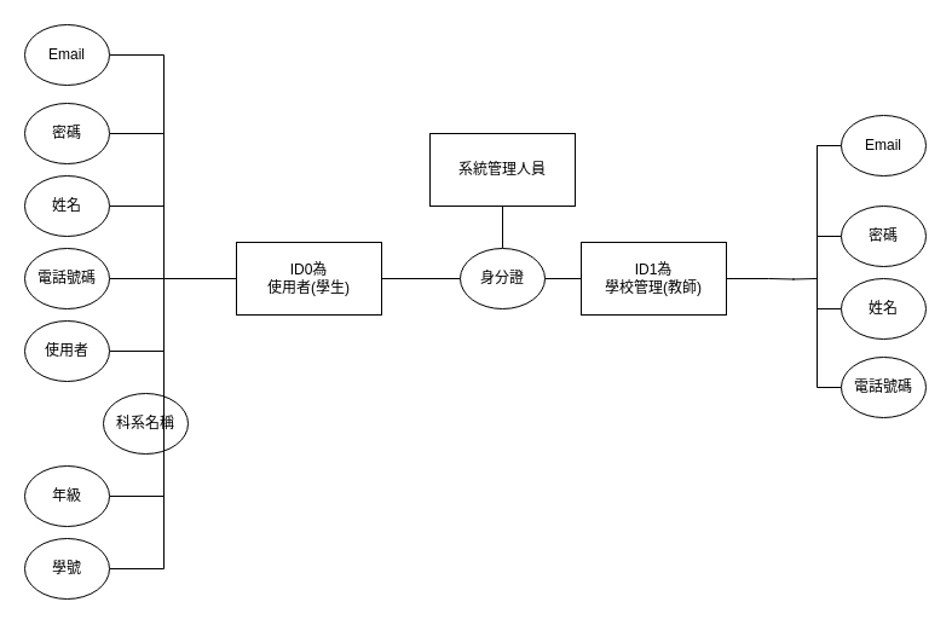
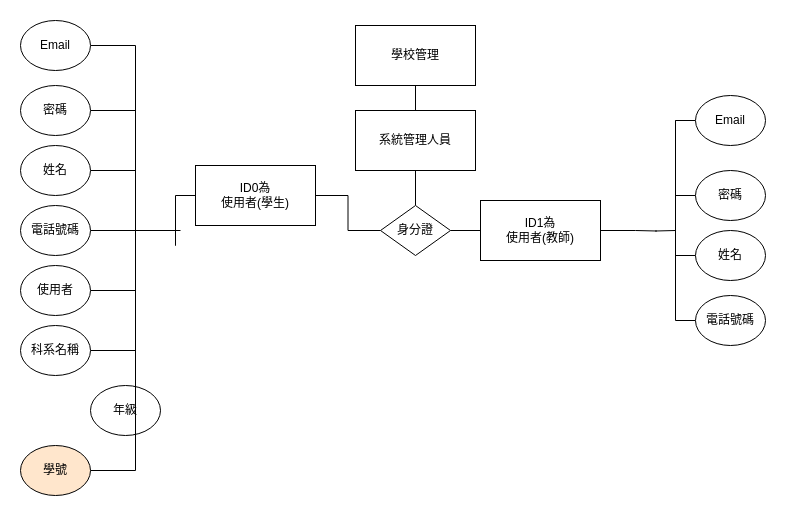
  <mxCell id="0" />
  <mxCell id="1" parent="0" />
  <mxCell id="2" style="edgeStyle=orthogonalEdgeStyle;rounded=0;orthogonalLoop=1;jettySize=auto;html=1;exitX=1;exitY=0.5;exitDx=0;exitDy=0;endArrow=none;endFill=0;" parent="1" source="3" edge="1"><mxGeometry relative="1" as="geometry"><mxPoint x="135" y="45" as="targetPoint" /></mxGeometry></mxCell>
  <mxCell id="3" value="Email" style="ellipse;whiteSpace=wrap;html=1;" parent="1" vertex="1"><mxGeometry x="20" y="20" width="70" height="50" as="geometry" /></mxCell>
  <mxCell id="4" style="edgeStyle=orthogonalEdgeStyle;rounded=0;orthogonalLoop=1;jettySize=auto;html=1;exitX=1;exitY=0.5;exitDx=0;exitDy=0;endArrow=none;endFill=0;" parent="1" source="5" edge="1"><mxGeometry relative="1" as="geometry"><mxPoint x="135" y="470" as="targetPoint" /></mxGeometry></mxCell>
- <mxCell id="5" value="學號" style="ellipse;whiteSpace=wrap;html=1;" parent="1" vertex="1"><mxGeometry x="20" y="445" width="70" height="50" as="geometry" /></mxCell>
+ <mxCell id="5" value="學號" style="ellipse;whiteSpace=wrap;html=1;fillColor=#ffe6cc;" parent="1" vertex="1"><mxGeometry x="20" y="445" width="70" height="50" as="geometry" /></mxCell>
  <mxCell id="6" style="edgeStyle=orthogonalEdgeStyle;rounded=0;orthogonalLoop=1;jettySize=auto;html=1;exitX=1;exitY=0.5;exitDx=0;exitDy=0;endArrow=none;endFill=0;" parent="1" source="7" edge="1"><mxGeometry relative="1" as="geometry"><mxPoint x="135" y="110" as="targetPoint" /></mxGeometry></mxCell>
  <mxCell id="7" value="密碼" style="ellipse;whiteSpace=wrap;html=1;" parent="1" vertex="1"><mxGeometry x="20" y="85" width="70" height="50" as="geometry" /></mxCell>
  <mxCell id="8" style="edgeStyle=orthogonalEdgeStyle;rounded=0;orthogonalLoop=1;jettySize=auto;html=1;exitX=1;exitY=0.5;exitDx=0;exitDy=0;endArrow=none;endFill=0;" parent="1" source="9" edge="1"><mxGeometry relative="1" as="geometry"><mxPoint x="135" y="170" as="targetPoint" /></mxGeometry></mxCell>
  <mxCell id="9" value="姓名" style="ellipse;whiteSpace=wrap;html=1;" parent="1" vertex="1"><mxGeometry x="20" y="145" width="70" height="50" as="geometry" /></mxCell>
  <mxCell id="10" style="edgeStyle=orthogonalEdgeStyle;rounded=0;orthogonalLoop=1;jettySize=auto;html=1;exitX=1;exitY=0.5;exitDx=0;exitDy=0;endArrow=none;endFill=0;" parent="1" source="11" edge="1"><mxGeometry relative="1" as="geometry"><mxPoint x="135" y="290" as="targetPoint" /></mxGeometry></mxCell>
  <mxCell id="11" value="使用者" style="ellipse;whiteSpace=wrap;html=1;" parent="1" vertex="1"><mxGeometry x="20" y="265" width="70" height="50" as="geometry" /></mxCell>
  <mxCell id="12" style="edgeStyle=orthogonalEdgeStyle;rounded=0;orthogonalLoop=1;jettySize=auto;html=1;exitX=1;exitY=0.5;exitDx=0;exitDy=0;endArrow=none;endFill=0;" parent="1" source="13" edge="1"><mxGeometry relative="1" as="geometry"><mxPoint x="135" y="350" as="targetPoint" /></mxGeometry></mxCell>
- <mxCell id="13" value="科系名稱" style="ellipse;whiteSpace=wrap;html=1;" parent="1" vertex="1"><mxGeometry x="85" y="325" width="70" height="50" as="geometry" /></mxCell>
+ <mxCell id="13" value="科系名稱" style="ellipse;whiteSpace=wrap;html=1;" parent="1" vertex="1"><mxGeometry x="20" y="325" width="70" height="50" as="geometry" /></mxCell>
  <mxCell id="14" style="edgeStyle=orthogonalEdgeStyle;rounded=0;orthogonalLoop=1;jettySize=auto;html=1;exitX=1;exitY=0.5;exitDx=0;exitDy=0;endArrow=none;endFill=0;" parent="1" source="15" edge="1"><mxGeometry relative="1" as="geometry"><mxPoint x="135" y="410" as="targetPoint" /></mxGeometry></mxCell>
- <mxCell id="15" value="年級" style="ellipse;whiteSpace=wrap;html=1;" parent="1" vertex="1"><mxGeometry x="20" y="385" width="70" height="50" as="geometry" /></mxCell>
+ <mxCell id="15" value="年級" style="ellipse;whiteSpace=wrap;html=1;" parent="1" vertex="1"><mxGeometry x="90" y="385" width="70" height="50" as="geometry" /></mxCell>
  <mxCell id="16" style="edgeStyle=orthogonalEdgeStyle;rounded=0;orthogonalLoop=1;jettySize=auto;html=1;exitX=1;exitY=0.5;exitDx=0;exitDy=0;endArrow=none;endFill=0;" parent="1" source="17" edge="1"><mxGeometry relative="1" as="geometry"><mxPoint x="135" y="230" as="targetPoint" /></mxGeometry></mxCell>
  <mxCell id="17" value="電話號碼" style="ellipse;whiteSpace=wrap;html=1;" parent="1" vertex="1"><mxGeometry x="20" y="205" width="70" height="50" as="geometry" /></mxCell>
  <mxCell id="18" style="edgeStyle=orthogonalEdgeStyle;rounded=0;orthogonalLoop=1;jettySize=auto;html=1;exitX=0;exitY=0.5;exitDx=0;exitDy=0;entryX=1;entryY=0.5;entryDx=0;entryDy=0;endArrow=none;endFill=0;" parent="1" target="35" edge="1"><mxGeometry relative="1" as="geometry"><mxPoint x="635" y="230" as="sourcePoint" /></mxGeometry></mxCell>
  <mxCell id="19" style="edgeStyle=orthogonalEdgeStyle;rounded=0;orthogonalLoop=1;jettySize=auto;html=1;exitX=1;exitY=0.5;exitDx=0;exitDy=0;endArrow=none;endFill=0;" parent="1" edge="1"><mxGeometry relative="1" as="geometry"><mxPoint x="675" y="230" as="targetPoint" /><mxPoint x="635" y="230" as="sourcePoint" /></mxGeometry></mxCell>
+ <mxCell id="20" value="學校管理" style="rounded=0;whiteSpace=wrap;html=1;" parent="1" vertex="1"><mxGeometry x="355" y="25" width="120" height="60" as="geometry" /></mxCell>
+ <mxCell id="21" style="edgeStyle=orthogonalEdgeStyle;rounded=0;orthogonalLoop=1;jettySize=auto;html=1;exitX=0.5;exitY=0;exitDx=0;exitDy=0;entryX=0.5;entryY=1;entryDx=0;entryDy=0;endArrow=none;endFill=0;" parent="1" source="22" target="20" edge="1"><mxGeometry relative="1" as="geometry" /></mxCell>
  <mxCell id="22" value="系統管理人員" style="rounded=0;whiteSpace=wrap;html=1;" parent="1" vertex="1"><mxGeometry x="355" y="110" width="120" height="60" as="geometry" /></mxCell>
  <mxCell id="23" style="edgeStyle=orthogonalEdgeStyle;rounded=0;orthogonalLoop=1;jettySize=auto;html=1;exitX=0;exitY=0.5;exitDx=0;exitDy=0;endArrow=none;endFill=0;" parent="1" source="24" edge="1"><mxGeometry relative="1" as="geometry"><mxPoint x="675" y="125" as="targetPoint" /></mxGeometry></mxCell>
  <mxCell id="24" value="Email" style="ellipse;whiteSpace=wrap;html=1;" parent="1" vertex="1"><mxGeometry x="695" y="95" width="70" height="50" as="geometry" /></mxCell>
  <mxCell id="25" style="edgeStyle=orthogonalEdgeStyle;rounded=0;orthogonalLoop=1;jettySize=auto;html=1;exitX=0;exitY=0.5;exitDx=0;exitDy=0;endArrow=none;endFill=0;" parent="1" source="26" edge="1"><mxGeometry relative="1" as="geometry"><mxPoint x="675" y="195" as="targetPoint" /></mxGeometry></mxCell>
  <mxCell id="26" value="密碼" style="ellipse;whiteSpace=wrap;html=1;" parent="1" vertex="1"><mxGeometry x="695" y="170" width="70" height="50" as="geometry" /></mxCell>
  <mxCell id="27" style="edgeStyle=orthogonalEdgeStyle;rounded=0;orthogonalLoop=1;jettySize=auto;html=1;exitX=0;exitY=0.5;exitDx=0;exitDy=0;endArrow=none;endFill=0;" parent="1" edge="1"><mxGeometry relative="1" as="geometry"><mxPoint x="135" y="230" as="targetPoint" /><mxPoint x="180" y="230" as="sourcePoint" /></mxGeometry></mxCell>
  <mxCell id="28" style="edgeStyle=orthogonalEdgeStyle;rounded=0;orthogonalLoop=1;jettySize=auto;html=1;exitX=0;exitY=0.5;exitDx=0;exitDy=0;endArrow=none;endFill=0;" parent="1" source="29" edge="1"><mxGeometry relative="1" as="geometry"><mxPoint x="675" y="320" as="targetPoint" /></mxGeometry></mxCell>
  <mxCell id="29" value="電話號碼" style="ellipse;whiteSpace=wrap;html=1;" parent="1" vertex="1"><mxGeometry x="695" y="295" width="70" height="50" as="geometry" /></mxCell>
  <mxCell id="30" style="edgeStyle=orthogonalEdgeStyle;rounded=0;orthogonalLoop=1;jettySize=auto;html=1;exitX=0;exitY=0.5;exitDx=0;exitDy=0;endArrow=none;endFill=0;" parent="1" source="31" edge="1"><mxGeometry relative="1" as="geometry"><mxPoint x="675" y="255" as="targetPoint" /></mxGeometry></mxCell>
  <mxCell id="31" value="姓名" style="ellipse;whiteSpace=wrap;html=1;" parent="1" vertex="1"><mxGeometry x="695" y="230" width="70" height="50" as="geometry" /></mxCell>
  <mxCell id="32" style="edgeStyle=orthogonalEdgeStyle;rounded=0;orthogonalLoop=1;jettySize=auto;html=1;exitX=0;exitY=0.5;exitDx=0;exitDy=0;endArrow=none;endFill=0;" parent="1" source="33" edge="1"><mxGeometry relative="1" as="geometry"><mxPoint x="175" y="230" as="targetPoint" /></mxGeometry></mxCell>
- <mxCell id="33" value="ID0為&lt;br&gt;使用者(學生)" style="rounded=0;whiteSpace=wrap;html=1;" parent="1" vertex="1"><mxGeometry x="195" y="200" width="120" height="60" as="geometry" /></mxCell>
+ <mxCell id="33" value="ID0為&lt;br&gt;使用者(學生)" style="rounded=0;whiteSpace=wrap;html=1;" parent="1" vertex="1"><mxGeometry x="195" y="165" width="120" height="60" as="geometry" /></mxCell>
  <mxCell id="34" style="edgeStyle=orthogonalEdgeStyle;rounded=0;orthogonalLoop=1;jettySize=auto;html=1;exitX=0;exitY=0.5;exitDx=0;exitDy=0;entryX=1;entryY=0.5;entryDx=0;entryDy=0;endArrow=none;endFill=0;" parent="1" source="35" target="40" edge="1"><mxGeometry relative="1" as="geometry" /></mxCell>
- <mxCell id="35" value="ID1為&lt;br&gt;學校管理(教師)" style="rounded=0;whiteSpace=wrap;html=1;" parent="1" vertex="1"><mxGeometry x="480" y="200" width="120" height="60" as="geometry" /></mxCell>
+ <mxCell id="35" value="ID1為&lt;br&gt;使用者(教師)" style="rounded=0;whiteSpace=wrap;html=1;" parent="1" vertex="1"><mxGeometry x="480" y="200" width="120" height="60" as="geometry" /></mxCell>
  <mxCell id="36" value="" style="endArrow=none;html=1;" parent="1" edge="1"><mxGeometry width="50" height="50" relative="1" as="geometry"><mxPoint x="135" y="470" as="sourcePoint" /><mxPoint x="135" y="45" as="targetPoint" /></mxGeometry></mxCell>
  <mxCell id="37" value="" style="endArrow=none;html=1;" parent="1" edge="1"><mxGeometry width="50" height="50" relative="1" as="geometry"><mxPoint x="675" y="320" as="sourcePoint" /><mxPoint x="675" y="120" as="targetPoint" /></mxGeometry></mxCell>
  <mxCell id="38" style="edgeStyle=orthogonalEdgeStyle;rounded=0;orthogonalLoop=1;jettySize=auto;html=1;exitX=0.5;exitY=0;exitDx=0;exitDy=0;entryX=0.5;entryY=1;entryDx=0;entryDy=0;endArrow=none;endFill=0;" parent="1" source="40" target="22" edge="1"><mxGeometry relative="1" as="geometry" /></mxCell>
  <mxCell id="39" style="edgeStyle=orthogonalEdgeStyle;rounded=0;orthogonalLoop=1;jettySize=auto;html=1;exitX=0;exitY=0.5;exitDx=0;exitDy=0;entryX=1;entryY=0.5;entryDx=0;entryDy=0;endArrow=none;endFill=0;" parent="1" source="40" target="33" edge="1"><mxGeometry relative="1" as="geometry" /></mxCell>
- <mxCell id="40" value="身分證" style="ellipse;whiteSpace=wrap;html=1;" parent="1" vertex="1"><mxGeometry x="380" y="205" width="70" height="50" as="geometry" /></mxCell>
+ <mxCell id="40" value="身分證" style="rhombus;whiteSpace=wrap;html=1;" parent="1" vertex="1"><mxGeometry x="380" y="205" width="70" height="50" as="geometry" /></mxCell>
